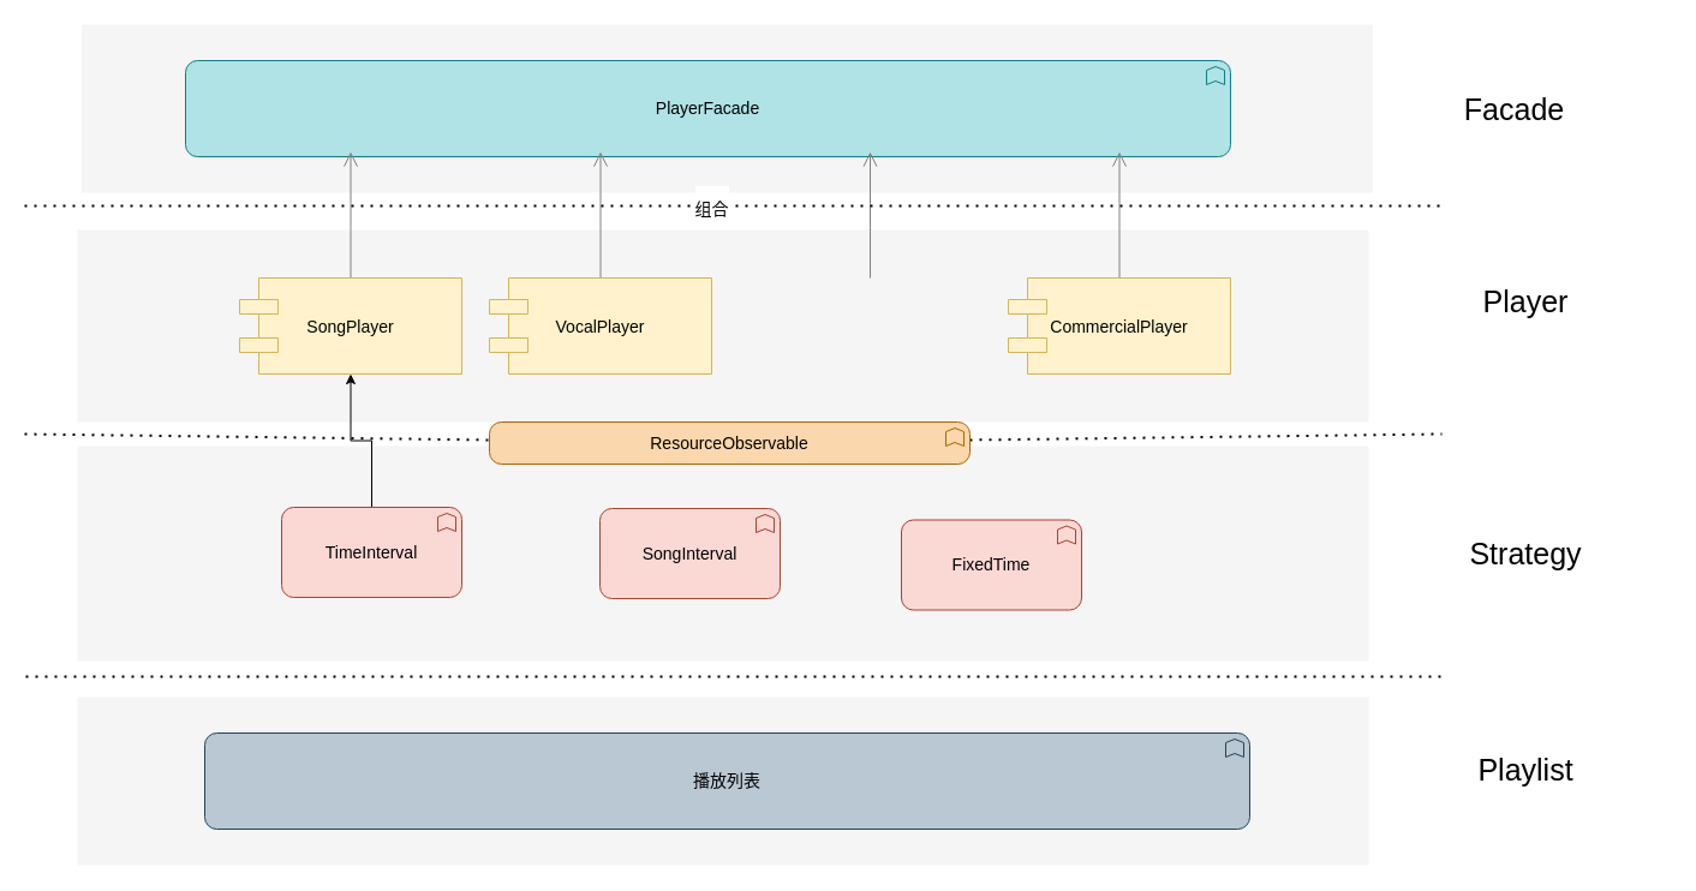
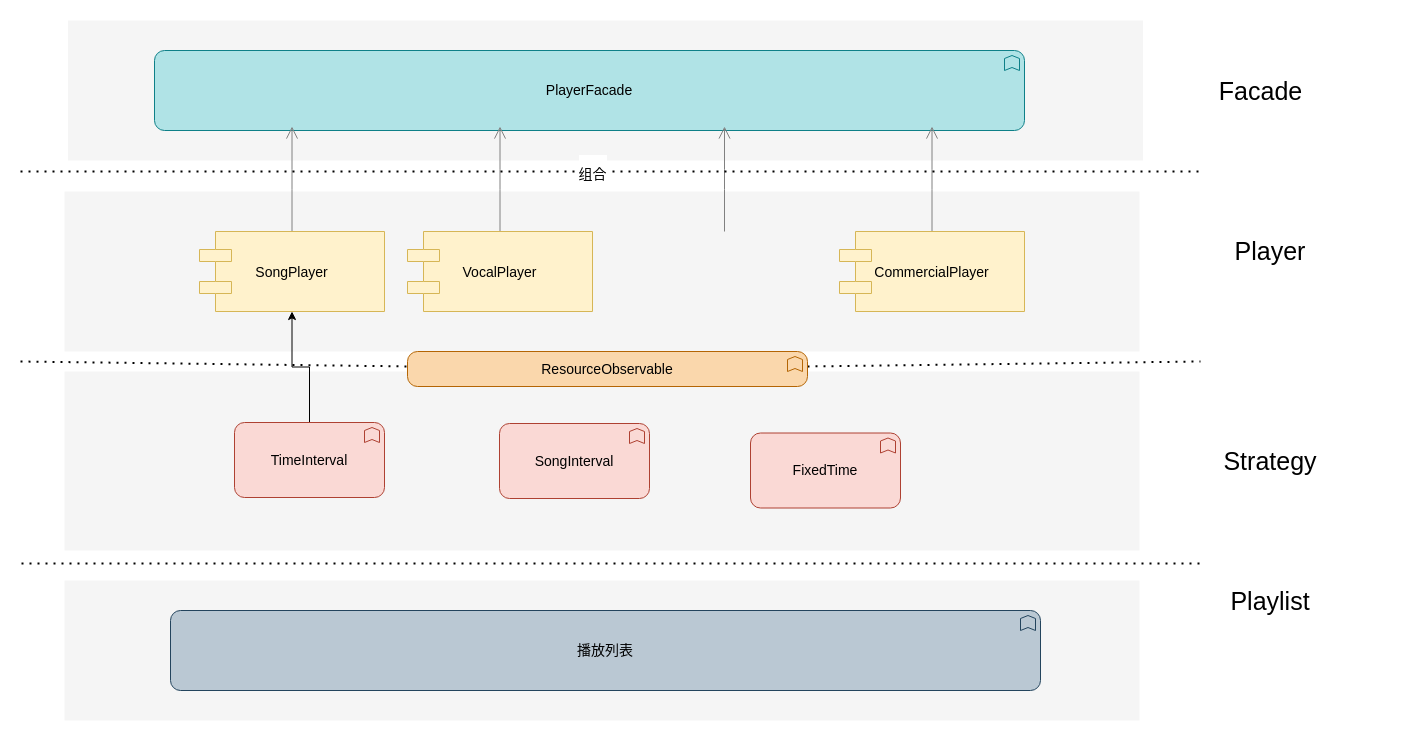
  <mxCell id="0" />
  <mxCell id="1" parent="0" />
  <mxCell id="2" value="" style="whiteSpace=wrap;html=1;strokeColor=none;strokeWidth=1;fillColor=#f5f5f5;fontSize=14;" vertex="1" parent="1"><mxGeometry x="67.5" y="20" width="1075" height="140" as="geometry" /></mxCell>
  <mxCell id="3" value="PlayerFacade" style="html=1;whiteSpace=wrap;fillColor=#b0e3e6;shape=mxgraph.archimate3.application;appType=func;archiType=rounded;fontSize=14;strokeColor=#0e8088;" vertex="1" parent="1"><mxGeometry x="154" y="50" width="870" height="80" as="geometry" /></mxCell>
  <mxCell id="4" value="" style="whiteSpace=wrap;html=1;strokeColor=none;strokeWidth=1;fillColor=#f5f5f5;fontSize=14;" parent="1" vertex="1"><mxGeometry x="64" y="371" width="1075" height="179" as="geometry" /></mxCell>
  <mxCell id="5" value="" style="whiteSpace=wrap;html=1;strokeColor=none;strokeWidth=1;fillColor=#f5f5f5;fontSize=14;" parent="1" vertex="1"><mxGeometry x="64" y="191" width="1075" height="160" as="geometry" /></mxCell>
  <mxCell id="6" style="edgeStyle=elbowEdgeStyle;rounded=1;elbow=vertical;html=1;startSize=10;endArrow=open;endFill=0;endSize=10;jettySize=auto;orthogonalLoop=1;strokeColor=#808080;fontSize=14;" parent="1" source="7" edge="1"><mxGeometry relative="1" as="geometry"><mxPoint x="291.5" y="126" as="targetPoint" /></mxGeometry></mxCell>
  <mxCell id="7" value="SongPlayer" style="shape=component;align=center;fillColor=#fff2cc;fontSize=14;strokeColor=#d6b656;" parent="1" vertex="1"><mxGeometry x="199" y="231" width="185" height="80" as="geometry" /></mxCell>
  <mxCell id="8" style="edgeStyle=elbowEdgeStyle;rounded=1;elbow=vertical;html=1;startSize=10;endArrow=open;endFill=0;endSize=10;jettySize=auto;orthogonalLoop=1;strokeColor=#808080;fontSize=14;" parent="1" source="9" edge="1"><mxGeometry relative="1" as="geometry"><mxPoint x="499.5" y="126" as="targetPoint" /></mxGeometry></mxCell>
  <mxCell id="9" value="VocalPlayer" style="shape=component;align=center;fillColor=#fff2cc;fontSize=14;strokeColor=#d6b656;" parent="1" vertex="1"><mxGeometry x="407" y="231" width="185" height="80" as="geometry" /></mxCell>
  <mxCell id="10" style="edgeStyle=elbowEdgeStyle;rounded=1;elbow=vertical;html=1;startSize=10;endArrow=open;endFill=0;endSize=10;jettySize=auto;orthogonalLoop=1;strokeColor=#808080;fontSize=14;" parent="1" edge="1"><mxGeometry relative="1" as="geometry"><mxPoint x="724" y="231" as="sourcePoint" /><mxPoint x="724" y="126" as="targetPoint" /></mxGeometry></mxCell>
  <mxCell id="11" style="edgeStyle=elbowEdgeStyle;rounded=1;elbow=vertical;html=1;startSize=10;endArrow=open;endFill=0;endSize=10;jettySize=auto;orthogonalLoop=1;strokeColor=#808080;fontSize=14;" parent="1" source="12" edge="1"><mxGeometry relative="1" as="geometry"><mxPoint x="931.5" y="126" as="targetPoint" /></mxGeometry></mxCell>
  <mxCell id="12" value="CommercialPlayer" style="shape=component;align=center;fillColor=#fff2cc;fontSize=14;strokeColor=#d6b656;" parent="1" vertex="1"><mxGeometry x="839" y="231" width="185" height="80" as="geometry" /></mxCell>
  <mxCell id="13" value="Strategy" style="text;html=1;strokeColor=none;fillColor=none;align=center;verticalAlign=middle;whiteSpace=wrap;fontSize=25;" parent="1" vertex="1"><mxGeometry x="1150" y="450" width="240" height="20" as="geometry" /></mxCell>
  <mxCell id="14" value="Player" style="text;html=1;strokeColor=none;fillColor=none;align=center;verticalAlign=middle;whiteSpace=wrap;fontSize=25;" parent="1" vertex="1"><mxGeometry x="1150" y="240" width="240" height="20" as="geometry" /></mxCell>
  <mxCell id="15" value="" style="endArrow=none;dashed=1;html=1;dashPattern=1 3;strokeWidth=2;" edge="1" parent="1"><mxGeometry width="50" height="50" relative="1" as="geometry"><mxPoint x="20" y="171" as="sourcePoint" /><mxPoint x="1200" y="171" as="targetPoint" /></mxGeometry></mxCell>
  <mxCell id="16" value="&lt;font style=&quot;font-size: 14px&quot;&gt;组合&lt;/font&gt;" style="edgeLabel;html=1;align=center;verticalAlign=middle;resizable=0;points=[];fontSize=25;" vertex="1" connectable="0" parent="15"><mxGeometry x="-0.032" y="3" relative="1" as="geometry"><mxPoint as="offset" /></mxGeometry></mxCell>
  <mxCell id="17" value="" style="endArrow=none;dashed=1;html=1;dashPattern=1 3;strokeWidth=2;startArrow=none;" edge="1" parent="1" source="27"><mxGeometry width="50" height="50" relative="1" as="geometry"><mxPoint x="20" y="361" as="sourcePoint" /><mxPoint x="1200" y="361" as="targetPoint" /></mxGeometry></mxCell>
  <mxCell id="18" value="" style="whiteSpace=wrap;html=1;strokeColor=none;strokeWidth=1;fillColor=#f5f5f5;fontSize=14;" vertex="1" parent="1"><mxGeometry x="64" y="580" width="1075" height="140" as="geometry" /></mxCell>
  <mxCell id="19" value="" style="endArrow=none;dashed=1;html=1;dashPattern=1 3;strokeWidth=2;" edge="1" parent="1"><mxGeometry width="50" height="50" relative="1" as="geometry"><mxPoint x="21" y="563" as="sourcePoint" /><mxPoint x="1201" y="563" as="targetPoint" /></mxGeometry></mxCell>
- <mxCell id="20" value="Playlist" style="text;html=1;strokeColor=none;fillColor=none;align=center;verticalAlign=middle;whiteSpace=wrap;fontSize=25;" vertex="1" parent="1"><mxGeometry x="1150" y="630" width="240" height="20" as="geometry" /></mxCell>
+ <mxCell id="20" value="Playlist" style="text;html=1;strokeColor=none;fillColor=none;align=center;verticalAlign=middle;whiteSpace=wrap;fontSize=25;" vertex="1" parent="1"><mxGeometry x="1150" y="590" width="240" height="20" as="geometry" /></mxCell>
  <mxCell id="21" value="播放列表" style="html=1;whiteSpace=wrap;fillColor=#bac8d3;shape=mxgraph.archimate3.application;appType=func;archiType=rounded;fontSize=14;strokeColor=#23445d;" vertex="1" parent="1"><mxGeometry x="170" y="610" width="870" height="80" as="geometry" /></mxCell>
  <mxCell id="22" style="edgeStyle=orthogonalEdgeStyle;rounded=0;orthogonalLoop=1;jettySize=auto;html=1;exitX=0.5;exitY=0;exitDx=0;exitDy=0;exitPerimeter=0;fontSize=25;startArrow=none;startFill=0;" edge="1" parent="1" source="23" target="7"><mxGeometry relative="1" as="geometry" /></mxCell>
  <mxCell id="23" value="TimeInterval" style="html=1;whiteSpace=wrap;fillColor=#fad9d5;shape=mxgraph.archimate3.application;appType=func;archiType=rounded;fontSize=14;strokeColor=#ae4132;" vertex="1" parent="1"><mxGeometry x="234" y="422" width="150" height="75" as="geometry" /></mxCell>
  <mxCell id="24" value="SongInterval" style="html=1;whiteSpace=wrap;fillColor=#fad9d5;shape=mxgraph.archimate3.application;appType=func;archiType=rounded;fontSize=14;strokeColor=#ae4132;" vertex="1" parent="1"><mxGeometry x="499" y="423" width="150" height="75" as="geometry" /></mxCell>
  <mxCell id="25" value="FixedTime" style="html=1;whiteSpace=wrap;fillColor=#fad9d5;shape=mxgraph.archimate3.application;appType=func;archiType=rounded;fontSize=14;strokeColor=#ae4132;" vertex="1" parent="1"><mxGeometry x="750" y="432.5" width="150" height="75" as="geometry" /></mxCell>
  <mxCell id="26" value="Facade" style="text;html=1;align=center;verticalAlign=middle;resizable=0;points=[];autosize=1;strokeColor=none;fontSize=25;" vertex="1" parent="1"><mxGeometry x="1210" y="70" width="100" height="40" as="geometry" /></mxCell>
  <mxCell id="27" value="ResourceObservable" style="html=1;whiteSpace=wrap;fillColor=#fad7ac;shape=mxgraph.archimate3.application;appType=func;archiType=rounded;fontSize=14;strokeColor=#b46504;" vertex="1" parent="1"><mxGeometry x="407" y="351" width="400" height="35" as="geometry" /></mxCell>
  <mxCell id="28" value="" style="endArrow=none;dashed=1;html=1;dashPattern=1 3;strokeWidth=2;" edge="1" parent="1" target="27"><mxGeometry width="50" height="50" relative="1" as="geometry"><mxPoint x="20" y="361" as="sourcePoint" /><mxPoint x="1200" y="361" as="targetPoint" /></mxGeometry></mxCell>
